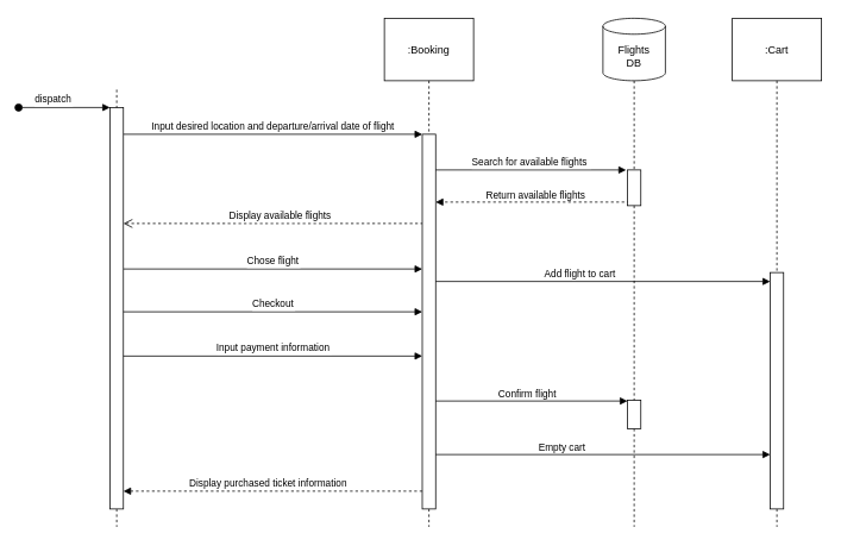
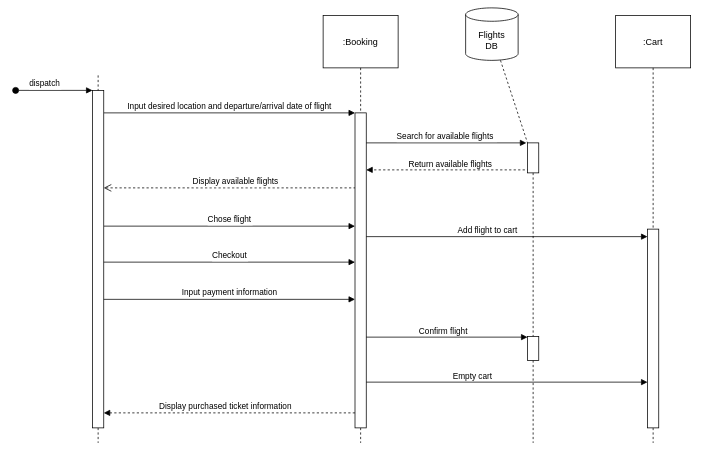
  <mxCell id="0" />
  <mxCell id="1" parent="0" />
  <mxCell id="2" value="Display available flights" style="verticalAlign=bottom;endArrow=open;dashed=1;endSize=8;shadow=0;strokeWidth=1;" parent="1" edge="1"><mxGeometry x="-0.029" relative="1" as="geometry"><mxPoint x="137.5" y="250" as="targetPoint" /><mxPoint x="479.5" y="250" as="sourcePoint" /><Array as="points"><mxPoint x="300" y="250" /></Array><mxPoint as="offset" /></mxGeometry></mxCell>
  <mxCell id="3" value=":Booking" style="shape=umlLifeline;perimeter=lifelinePerimeter;container=1;collapsible=0;recursiveResize=0;rounded=0;shadow=0;strokeWidth=1;size=70;" parent="1" vertex="1"><mxGeometry x="430" y="20" width="100" height="570" as="geometry" /></mxCell>
  <mxCell id="4" value="" style="points=[];perimeter=orthogonalPerimeter;rounded=0;shadow=0;strokeWidth=1;" parent="3" vertex="1"><mxGeometry x="42.5" y="130" width="15" height="420" as="geometry" /></mxCell>
  <mxCell id="5" value="Input desired location and departure/arrival date of flight" style="verticalAlign=bottom;endArrow=block;entryX=0;entryY=0;shadow=0;strokeWidth=1;" parent="1" source="12" target="4" edge="1"><mxGeometry relative="1" as="geometry"><mxPoint x="235" y="130" as="sourcePoint" /></mxGeometry></mxCell>
  <mxCell id="6" style="edgeStyle=none;rounded=0;orthogonalLoop=1;jettySize=auto;html=1;endArrow=none;endFill=0;strokeColor=default;dashed=1;startArrow=none;" edge="1" parent="1" source="12"><mxGeometry relative="1" as="geometry"><mxPoint x="130" y="590" as="targetPoint" /><mxPoint x="130" y="100" as="sourcePoint" /></mxGeometry></mxCell>
  <mxCell id="7" value="dispatch" style="verticalAlign=bottom;startArrow=oval;endArrow=block;startSize=8;shadow=0;strokeWidth=1;" parent="1" target="12" edge="1"><mxGeometry x="-0.238" relative="1" as="geometry"><mxPoint x="20" y="120" as="sourcePoint" /><mxPoint as="offset" /></mxGeometry></mxCell>
  <mxCell id="8" value="Chose flight" style="verticalAlign=bottom;endArrow=block;shadow=0;strokeWidth=1;" edge="1" parent="1"><mxGeometry relative="1" as="geometry"><mxPoint x="137.5" y="301" as="sourcePoint" /><mxPoint x="472.5" y="301" as="targetPoint" /></mxGeometry></mxCell>
  <mxCell id="9" value=":Cart" style="shape=umlLifeline;perimeter=lifelinePerimeter;container=1;collapsible=0;recursiveResize=0;rounded=0;shadow=0;strokeWidth=1;size=70;" vertex="1" parent="1"><mxGeometry x="820" y="20" width="100" height="570" as="geometry" /></mxCell>
  <mxCell id="10" value="" style="points=[];perimeter=orthogonalPerimeter;rounded=0;shadow=0;strokeWidth=1;" vertex="1" parent="9"><mxGeometry x="42.5" y="285" width="15" height="265" as="geometry" /></mxCell>
  <mxCell id="11" value="Search for available flights " style="verticalAlign=bottom;endArrow=block;shadow=0;strokeWidth=1;entryX=-0.1;entryY=0;entryDx=0;entryDy=0;entryPerimeter=0;" edge="1" parent="1" source="4" target="20"><mxGeometry relative="1" as="geometry"><mxPoint x="485" y="290" as="sourcePoint" /><mxPoint x="499" y="290" as="targetPoint" /></mxGeometry></mxCell>
  <mxCell id="12" value="" style="points=[];perimeter=orthogonalPerimeter;rounded=0;shadow=0;strokeWidth=1;" parent="1" vertex="1"><mxGeometry x="122.5" y="120" width="15" height="450" as="geometry" /></mxCell>
  <mxCell id="13" value="" style="edgeStyle=none;rounded=0;orthogonalLoop=1;jettySize=auto;html=1;endArrow=none;endFill=0;strokeColor=default;dashed=1;" edge="1" parent="1" target="12"><mxGeometry relative="1" as="geometry"><mxPoint x="130" y="610" as="targetPoint" /><mxPoint x="130" y="100" as="sourcePoint" /></mxGeometry></mxCell>
  <mxCell id="14" value="Checkout" style="verticalAlign=bottom;endArrow=block;shadow=0;strokeWidth=1;" edge="1" parent="1"><mxGeometry relative="1" as="geometry"><mxPoint x="137.5" y="349" as="sourcePoint" /><mxPoint x="472.5" y="349" as="targetPoint" /></mxGeometry></mxCell>
  <mxCell id="15" value="Input payment information" style="verticalAlign=bottom;endArrow=block;shadow=0;strokeWidth=1;" edge="1" parent="1"><mxGeometry relative="1" as="geometry"><mxPoint x="137.5" y="398.63" as="sourcePoint" /><mxPoint x="472.5" y="398.63" as="targetPoint" /></mxGeometry></mxCell>
  <mxCell id="16" style="edgeStyle=none;rounded=0;orthogonalLoop=1;jettySize=auto;html=1;dashed=1;endArrow=none;endFill=0;strokeColor=default;startArrow=none;" edge="1" parent="1" source="24"><mxGeometry relative="1" as="geometry"><mxPoint x="710" y="590" as="targetPoint" /></mxGeometry></mxCell>
- <mxCell id="17" value="Flights&lt;br&gt;DB" style="shape=cylinder3;whiteSpace=wrap;html=1;boundedLbl=1;backgroundOutline=1;size=8.929;labelBackgroundColor=#FFFFFF;" vertex="1" parent="1"><mxGeometry x="675" y="20" width="70" height="70" as="geometry" /></mxCell>
+ <mxCell id="17" value="Flights&lt;br&gt;DB" style="shape=cylinder3;whiteSpace=wrap;html=1;boundedLbl=1;backgroundOutline=1;size=8.929;labelBackgroundColor=#FFFFFF;" vertex="1" parent="1"><mxGeometry x="620" y="10" width="70" height="70" as="geometry" /></mxCell>
  <mxCell id="18" style="edgeStyle=none;rounded=0;orthogonalLoop=1;jettySize=auto;html=1;dashed=1;endArrow=block;endFill=1;strokeColor=default;" edge="1" parent="1"><mxGeometry relative="1" as="geometry"><mxPoint x="705" y="226" as="sourcePoint" /><mxPoint x="487.5" y="226" as="targetPoint" /></mxGeometry></mxCell>
  <mxCell id="19" value="Return available flights&amp;nbsp;" style="edgeLabel;html=1;align=center;verticalAlign=middle;resizable=0;points=[];" vertex="1" connectable="0" parent="18"><mxGeometry x="0.336" y="-2" relative="1" as="geometry"><mxPoint x="40" y="-7" as="offset" /></mxGeometry></mxCell>
  <mxCell id="20" value="" style="points=[];perimeter=orthogonalPerimeter;rounded=0;shadow=0;strokeWidth=1;" vertex="1" parent="1"><mxGeometry x="702.5" y="190" width="15" height="40" as="geometry" /></mxCell>
  <mxCell id="21" value="" style="edgeStyle=none;rounded=0;orthogonalLoop=1;jettySize=auto;html=1;dashed=1;endArrow=none;endFill=0;strokeColor=default;" edge="1" parent="1" source="17" target="20"><mxGeometry relative="1" as="geometry"><mxPoint x="710" y="581.429" as="targetPoint" /><mxPoint x="710" y="90" as="sourcePoint" /></mxGeometry></mxCell>
  <mxCell id="22" style="edgeStyle=none;rounded=0;orthogonalLoop=1;jettySize=auto;html=1;endArrow=block;endFill=1;strokeColor=default;" edge="1" parent="1" target="10"><mxGeometry relative="1" as="geometry"><mxPoint x="487.5" y="315" as="sourcePoint" /></mxGeometry></mxCell>
  <mxCell id="23" value="Add flight to cart" style="edgeLabel;html=1;align=center;verticalAlign=middle;resizable=0;points=[];" vertex="1" connectable="0" parent="22"><mxGeometry x="-0.316" relative="1" as="geometry"><mxPoint x="33" y="-10" as="offset" /></mxGeometry></mxCell>
  <mxCell id="24" value="" style="points=[];perimeter=orthogonalPerimeter;rounded=0;shadow=0;strokeWidth=1;" vertex="1" parent="1"><mxGeometry x="702.5" y="448" width="15" height="32" as="geometry" /></mxCell>
  <mxCell id="25" value="" style="edgeStyle=none;rounded=0;orthogonalLoop=1;jettySize=auto;html=1;dashed=1;endArrow=none;endFill=0;strokeColor=default;startArrow=none;" edge="1" parent="1" source="20" target="24"><mxGeometry relative="1" as="geometry"><mxPoint x="710" y="581.429" as="targetPoint" /><mxPoint x="710" y="230" as="sourcePoint" /></mxGeometry></mxCell>
  <mxCell id="26" style="edgeStyle=none;rounded=0;orthogonalLoop=1;jettySize=auto;html=1;endArrow=block;endFill=1;strokeColor=default;" edge="1" parent="1"><mxGeometry relative="1" as="geometry"><mxPoint x="487.5" y="449" as="sourcePoint" /><mxPoint x="702.5" y="449" as="targetPoint" /></mxGeometry></mxCell>
  <mxCell id="27" value="Confirm flight" style="edgeLabel;html=1;align=center;verticalAlign=middle;resizable=0;points=[];" vertex="1" connectable="0" parent="26"><mxGeometry x="-0.271" y="-1" relative="1" as="geometry"><mxPoint x="24" y="-10" as="offset" /></mxGeometry></mxCell>
  <mxCell id="28" style="edgeStyle=none;rounded=0;orthogonalLoop=1;jettySize=auto;html=1;endArrow=block;endFill=1;strokeColor=default;" edge="1" parent="1"><mxGeometry relative="1" as="geometry"><mxPoint x="487.5" y="509" as="sourcePoint" /><mxPoint x="862.5" y="509" as="targetPoint" /></mxGeometry></mxCell>
  <mxCell id="29" value="Empty cart" style="edgeLabel;html=1;align=center;verticalAlign=middle;resizable=0;points=[];" vertex="1" connectable="0" parent="28"><mxGeometry x="-0.25" relative="1" as="geometry"><mxPoint y="-9" as="offset" /></mxGeometry></mxCell>
  <mxCell id="30" style="edgeStyle=none;rounded=0;orthogonalLoop=1;jettySize=auto;html=1;endArrow=block;endFill=1;strokeColor=default;dashed=1;" edge="1" parent="1"><mxGeometry relative="1" as="geometry"><mxPoint x="472.5" y="550" as="sourcePoint" /><mxPoint x="137.5" y="550" as="targetPoint" /></mxGeometry></mxCell>
  <mxCell id="31" value="Display purchased ticket information&amp;nbsp;" style="edgeLabel;html=1;align=center;verticalAlign=middle;resizable=0;points=[];" vertex="1" connectable="0" parent="30"><mxGeometry x="0.289" y="-2" relative="1" as="geometry"><mxPoint x="44" y="-8" as="offset" /></mxGeometry></mxCell>
